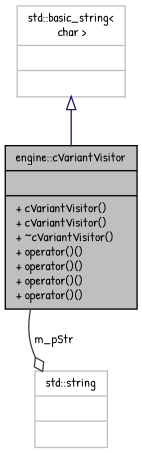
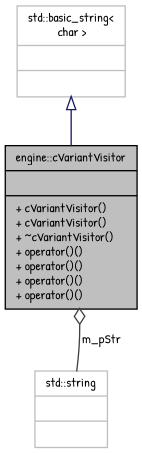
  digraph {
    fontname="Patrick Hand"
    node [color=grey75 fillcolor=white fontname="Patrick Hand" fontsize=10 shape=record style=filled]
    edge [fontname="Patrick Hand" fontsize=10 labelfontname=Helvetica labelfontsize=10 style=solid]
    n1 [color=black fillcolor=grey75 fontcolor=black height=0.2 label="{engine::cVariantVisitor\n||+ cVariantVisitor()\l+ cVariantVisitor()\l+ ~cVariantVisitor()\l+ operator()()\l+ operator()()\l+ operator()()\l+ operator()()\l}" width=0.4]
    n2 [height=0.2 label="{std::string\n||}" width=0.4]
    n3 [height=0.2 label="{std::basic_string\<\l char \>\n||}" width=0.4]
-   n1 -> n2 [arrowhead=odiamond color=grey25 label=" m_pStr"]
+   n2 -> n1 [arrowhead=odiamond color=grey25 label=" m_pStr"]
    n3 -> n1 [arrowtail=onormal color=midnightblue dir=back]
  }
